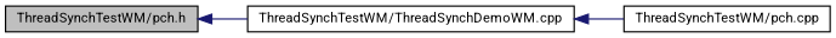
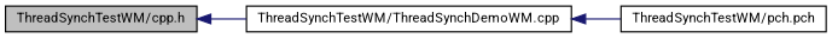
  digraph {
    fontname=Roboto
    rankdir=LR
    node [color=black fillcolor=white fontname=Roboto fontsize=10 shape=record style=filled]
    edge [color=midnightblue dir=back fontname=Roboto fontsize=10 labelfontname="FreeSans.ttf" labelfontsize=10 style=solid]
-   n1 [fillcolor=grey75 fontcolor=black height=0.2 label="ThreadSynchTestWM/pch.h" width=0.4]
+   n1 [fillcolor=grey75 fontcolor=black height=0.2 label="ThreadSynchTestWM/cpp.h" width=0.4]
    n2 [height=0.2 label="ThreadSynchTestWM/ThreadSynchDemoWM.cpp" width=0.4]
-   n3 [height=0.2 label="ThreadSynchTestWM/pch.cpp" width=0.4]
+   n3 [height=0.2 label="ThreadSynchTestWM/pch.pch" width=0.4]
    n1 -> n2
    n2 -> n3
  }
